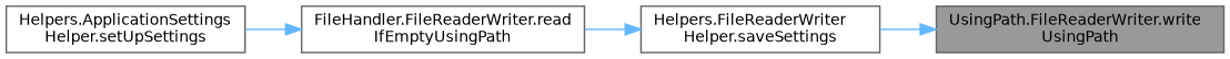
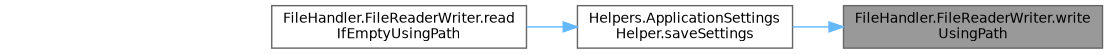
  digraph {
    rankdir=RL
    node [color=grey40 fillcolor=white fontname=Helvetica fontsize=10 shape=box style=filled]
    edge [color=steelblue1 dir=back fontname=Helvetica fontsize=10 labelfontname=Helvetica labelfontsize=10 style=solid]
-   n1 [color=gray40 fillcolor=grey60 fontcolor=black height=0.2 label="UsingPath.FileReaderWriter.write\lUsingPath" width=0.4]
-   n2 [height=0.2 label="Helpers.FileReaderWriter\lHelper.saveSettings" width=0.4]
+   n1 [color=gray40 fillcolor=grey60 fontcolor=black height=0.2 label="FileHandler.FileReaderWriter.write\lUsingPath" width=0.4]
+   n2 [height=0.2 label="Helpers.ApplicationSettings\lHelper.saveSettings" width=0.4]
    n3 [height=0.2 label="FileHandler.FileReaderWriter.read\lIfEmptyUsingPath" width=0.4]
-   n4 [height=0.2 label="Helpers.ApplicationSettings\lHelper.setUpSettings" width=0.4]
    n1 -> n2
    n2 -> n3
-   n3 -> n4
  }
